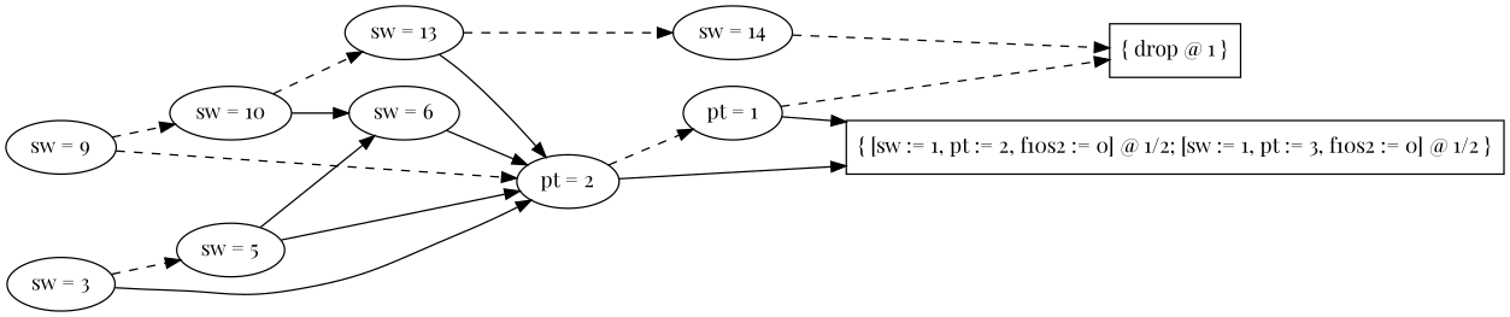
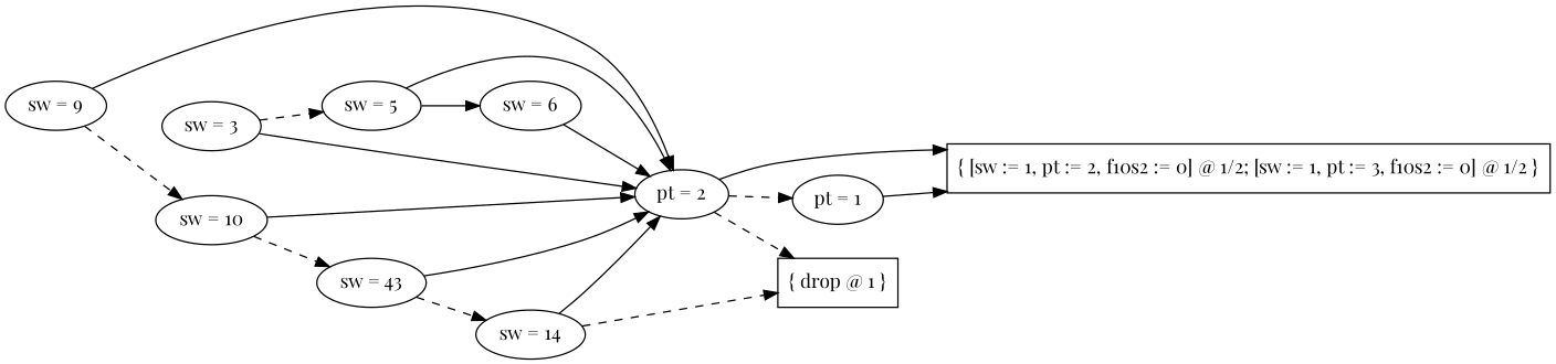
  digraph {
    fontname="Playfair Display"
    rankdir=LR
    node [fontname="Playfair Display"]
    edge [fontname="Playfair Display"]
    n1 [label="sw = 10"]
    n2 [label="pt = 1"]
    n3 [label="sw = 5"]
    n4 [label="sw = 9"]
    n5 [label="sw = 3"]
    n6 [label="sw = 14"]
-   n7 [label="sw = 13"]
+   n7 [label="sw = 43"]
    n8 [label="sw = 6"]
    n9 [label="pt = 2"]
    n10 [label="{ [sw := 1, pt := 2, f10s2 := 0] @ 1/2; [sw := 1, pt := 3, f10s2 := 0] @ 1/2 }" shape=box]
    n11 [label="{ drop @ 1 }" shape=box]
    subgraph sub_1 {
      rank=same
      n1
    }
    subgraph sub_2 {
      rank=same
      n2
    }
    subgraph sub_3 {
      rank=same
      n3
    }
    subgraph sub_4 {
      rank=same
      n4
    }
    subgraph sub_5 {
      rank=same
      n5
    }
    subgraph sub_6 {
      rank=same
      n6
    }
    subgraph sub_7 {
      rank=same
      n7
    }
    subgraph sub_8 {
      rank=same
      n8
    }
    subgraph sub_9 {
      rank=same
      n9
    }
    n1 -> n7 [style=dashed]
-   n1 -> n8
+   n1 -> n9
    n2 -> n10
-   n2 -> n11 [style=dashed]
+   n9 -> n11 [style=dashed]
    n3 -> n8 [style=solid]
    n3 -> n9
    n4 -> n1 [style=dashed]
-   n4 -> n9 [style=dashed]
+   n4 -> n9
    n5 -> n3 [style=dashed]
    n5 -> n9
+   n6 -> n9
    n6 -> n11 [style=dashed]
    n7 -> n6 [style=dashed]
    n7 -> n9
    n8 -> n9
    n9 -> n2 [style=dashed]
    n9 -> n10
  }
